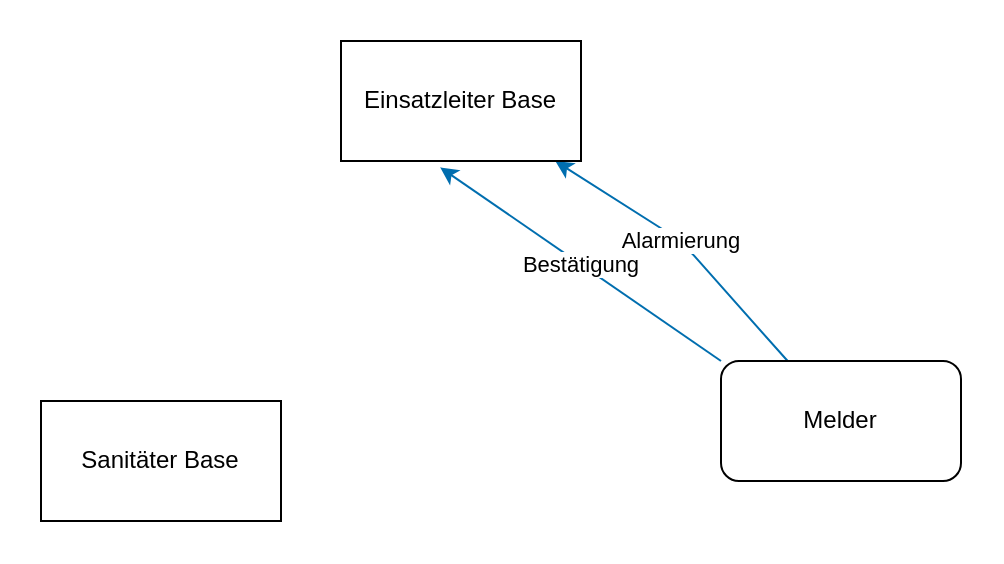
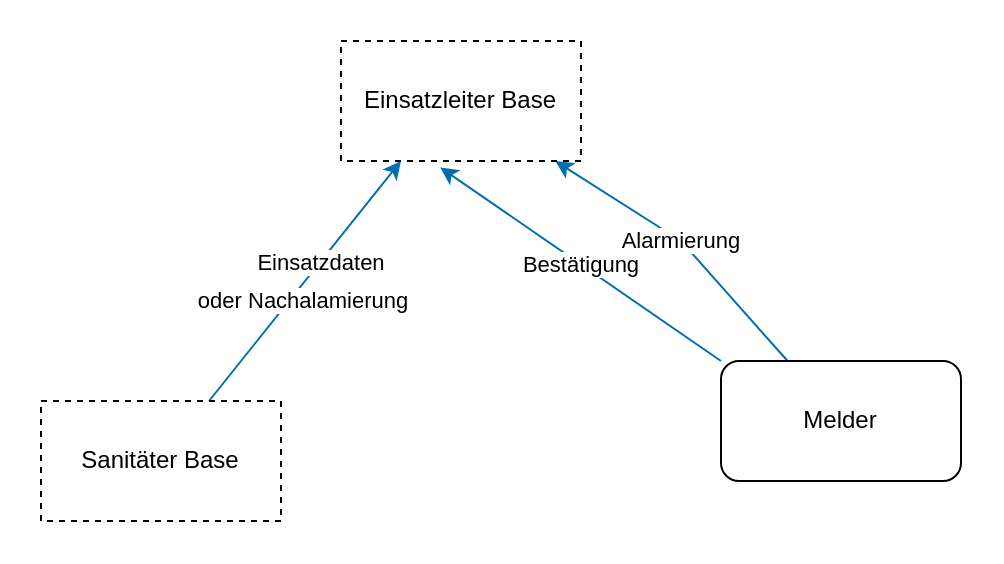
  <mxCell id="0" />
  <mxCell id="1" parent="0" />
  <mxCell id="2" value="Alarmierung" style="edgeStyle=none;html=1;fillColor=#1ba1e2;strokeColor=#006EAF;" edge="1" parent="1" source="5" target="3"><mxGeometry x="0.037" relative="1" as="geometry"><Array as="points"><mxPoint x="340" y="120" /></Array><mxPoint as="offset" /></mxGeometry></mxCell>
- <mxCell id="3" value="Einsatzleiter Base" style="rounded=0;whiteSpace=wrap;html=1;" vertex="1" parent="1"><mxGeometry x="170" y="20" width="120" height="60" as="geometry" /></mxCell>
+ <mxCell id="3" value="Einsatzleiter Base" style="rounded=0;whiteSpace=wrap;html=1;dashed=1;" vertex="1" parent="1"><mxGeometry x="170" y="20" width="120" height="60" as="geometry" /></mxCell>
  <mxCell id="4" value="Bestätigung" style="edgeStyle=none;html=1;entryX=0.413;entryY=1.053;entryDx=0;entryDy=0;exitX=0;exitY=0;exitDx=0;exitDy=0;entryPerimeter=0;fillColor=#1ba1e2;strokeColor=#006EAF;" edge="1" parent="1" source="5" target="3"><mxGeometry relative="1" as="geometry" /></mxCell>
  <mxCell id="5" value="Melder" style="whiteSpace=wrap;html=1;rounded=1;" vertex="1" parent="1"><mxGeometry x="360" y="180" width="120" height="60" as="geometry" /></mxCell>
- <mxCell id="9" value="Sanitäter Base" style="rounded=0;whiteSpace=wrap;html=1;" vertex="1" parent="1"><mxGeometry x="20" y="200" width="120" height="60" as="geometry" /></mxCell>
+ <mxCell id="6" style="edgeStyle=none;html=1;entryX=0.25;entryY=1;entryDx=0;entryDy=0;fillColor=#1ba1e2;strokeColor=#006EAF;" edge="1" parent="1" source="9" target="3"><mxGeometry relative="1" as="geometry" /></mxCell>
+ <mxCell id="7" value="Einsatzdaten" style="edgeLabel;html=1;align=center;verticalAlign=middle;resizable=0;points=[];" vertex="1" connectable="0" parent="6"><mxGeometry x="-0.164" y="2" relative="1" as="geometry"><mxPoint x="17" y="-18" as="offset" /></mxGeometry></mxCell>
+ <mxCell id="8" value="oder Nachalamierung" style="edgeLabel;html=1;align=center;verticalAlign=middle;resizable=0;points=[];" vertex="1" connectable="0" parent="6"><mxGeometry x="-0.446" y="-1" relative="1" as="geometry"><mxPoint x="19" y="-18" as="offset" /></mxGeometry></mxCell>
+ <mxCell id="9" value="Sanitäter Base" style="rounded=0;whiteSpace=wrap;html=1;dashed=1;" vertex="1" parent="1"><mxGeometry x="20" y="200" width="120" height="60" as="geometry" /></mxCell>
